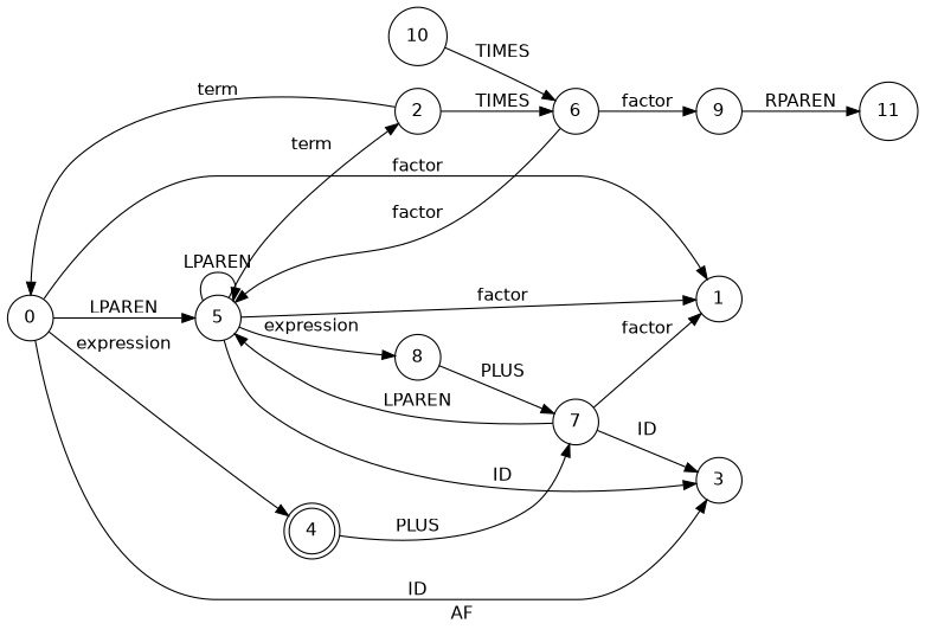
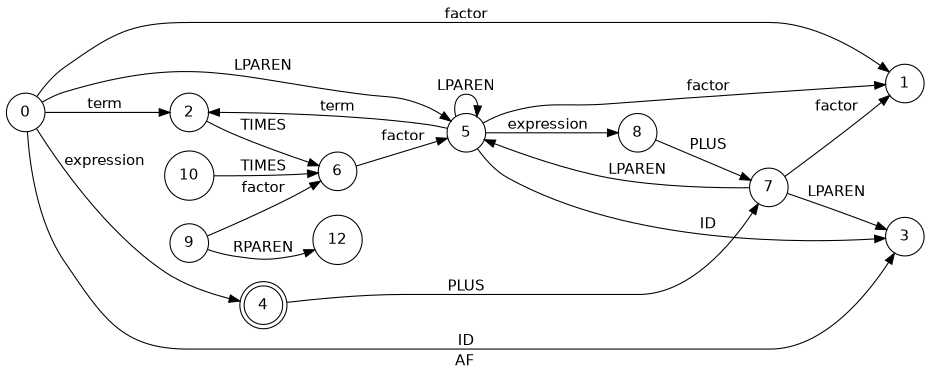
  digraph {
    fontname="DejaVu Sans"
    label=AF
    rankdir=LR
    node [fontname="DejaVu Sans" shape=circle]
    edge [fontname="DejaVu Sans"]
    n1 [label=0]
    n2 [label=1]
    n3 [label=2]
    n4 [label=3]
    n5 [label=5]
    n6 [label=4 shape=doublecircle]
    n7 [label=6]
    n8 [label=8]
    n9 [label=7]
    n10 [label=9]
-   n11 [label=11]
+   n11 [label=12]
    n12 [label=10]
    n1 -> n2 [label=factor]
-   n3 -> n1 [label=term]
+   n1 -> n3 [label=term]
    n1 -> n4 [label=ID]
    n1 -> n5 [label=LPAREN]
    n1 -> n6 [label=expression]
    n3 -> n7 [label=TIMES]
    n5 -> n2 [label=factor]
    n5 -> n3 [label=term]
    n5 -> n4 [label=ID]
    n5 -> n5 [label=LPAREN]
    n5 -> n8 [label=expression]
    n6 -> n9 [label=PLUS]
    n7 -> n5 [label=factor]
-   n7 -> n10 [label=factor]
+   n10 -> n7 [label=factor]
    n8 -> n9 [label=PLUS]
    n9 -> n2 [label=factor]
-   n9 -> n4 [label=ID]
+   n9 -> n4 [label=LPAREN]
    n9 -> n5 [label=LPAREN]
    n10 -> n11 [label=RPAREN]
    n12 -> n7 [label=TIMES]
  }
